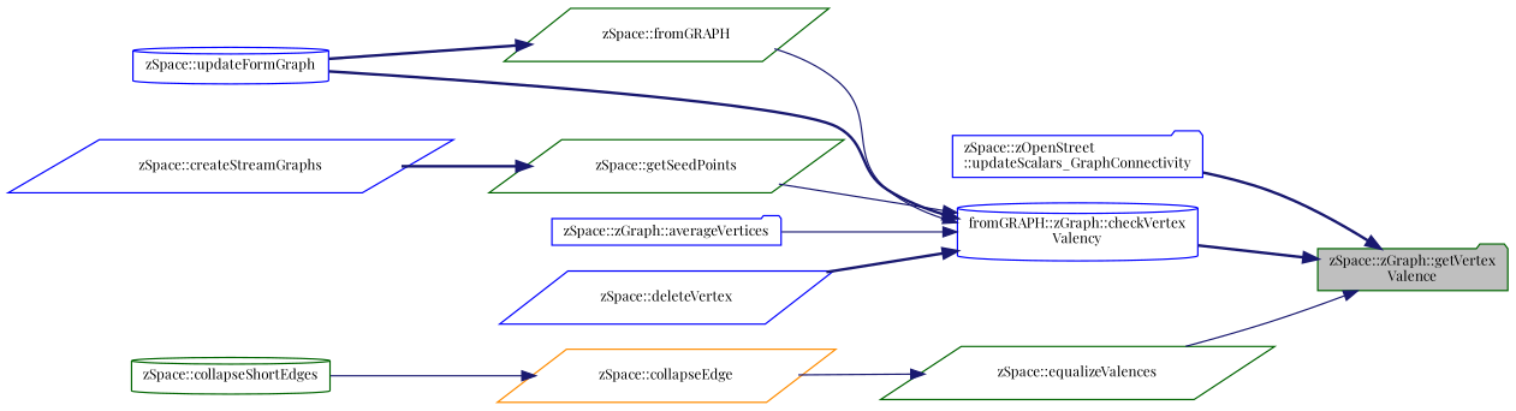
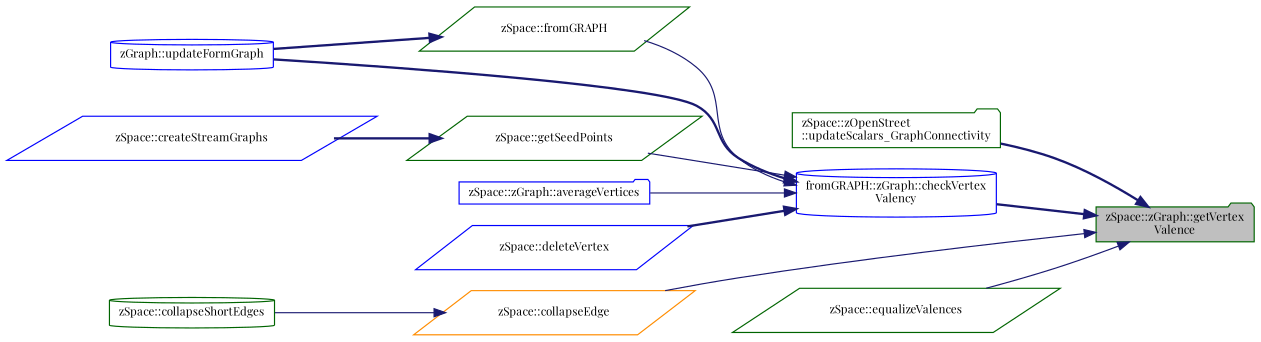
  digraph {
    fontname="Playfair Display"
    rankdir=RL
    node [color=blue fillcolor=white fontname="Playfair Display" fontsize=10 shape=parallelogram style=filled]
    edge [color=midnightblue dir=back fontname="Playfair Display" fontsize=10 labelfontname=Helvetica labelfontsize=10 style=bold]
    n1 [color=darkgreen fillcolor=grey75 fontcolor=black height=0.2 label="zSpace::zGraph::getVertex\lValence" shape=folder width=0.4]
-   n2 [height=0.2 label="zSpace::zOpenStreet\l::updateScalars_GraphConnectivity" shape=folder width=0.4]
+   n2 [color=darkgreen height=0.2 label="zSpace::zOpenStreet\l::updateScalars_GraphConnectivity" shape=folder width=0.4]
    n3 [height=0.2 label="fromGRAPH::zGraph::checkVertex\lValency" shape=cylinder width=0.4]
    n4 [color=darkorange height=0.2 label="zSpace::collapseEdge" width=0.4]
    n5 [color=darkgreen height=0.2 label="zSpace::equalizeValences" width=0.4]
-   n6 [height=0.2 label="zSpace::updateFormGraph" shape=cylinder width=0.4]
+   n6 [height=0.2 label="zGraph::updateFormGraph" shape=cylinder width=0.4]
    n7 [color=darkgreen height=0.2 label="zSpace::getSeedPoints" width=0.4]
    n8 [height=0.2 label="zSpace::zGraph::averageVertices" shape=folder width=0.4]
    n9 [height=0.2 label="zSpace::deleteVertex" width=0.4]
    n10 [color=darkgreen height=0.2 label="zSpace::fromGRAPH" width=0.4]
    n11 [color=darkgreen height=0.2 label="zSpace::collapseShortEdges" shape=cylinder width=0.4]
    n12 [height=0.2 label="zSpace::createStreamGraphs" width=0.4]
    n1 -> n2
    n1 -> n3
-   n5 -> n4 [style=solid]
+   n1 -> n4 [style=solid]
    n1 -> n5 [style=solid]
    n3 -> n6
    n3 -> n7 [style=solid]
    n3 -> n8 [style=solid]
    n3 -> n9
    n3 -> n10 [style=solid]
    n4 -> n11 [style=solid]
    n7 -> n12
    n10 -> n6
  }
